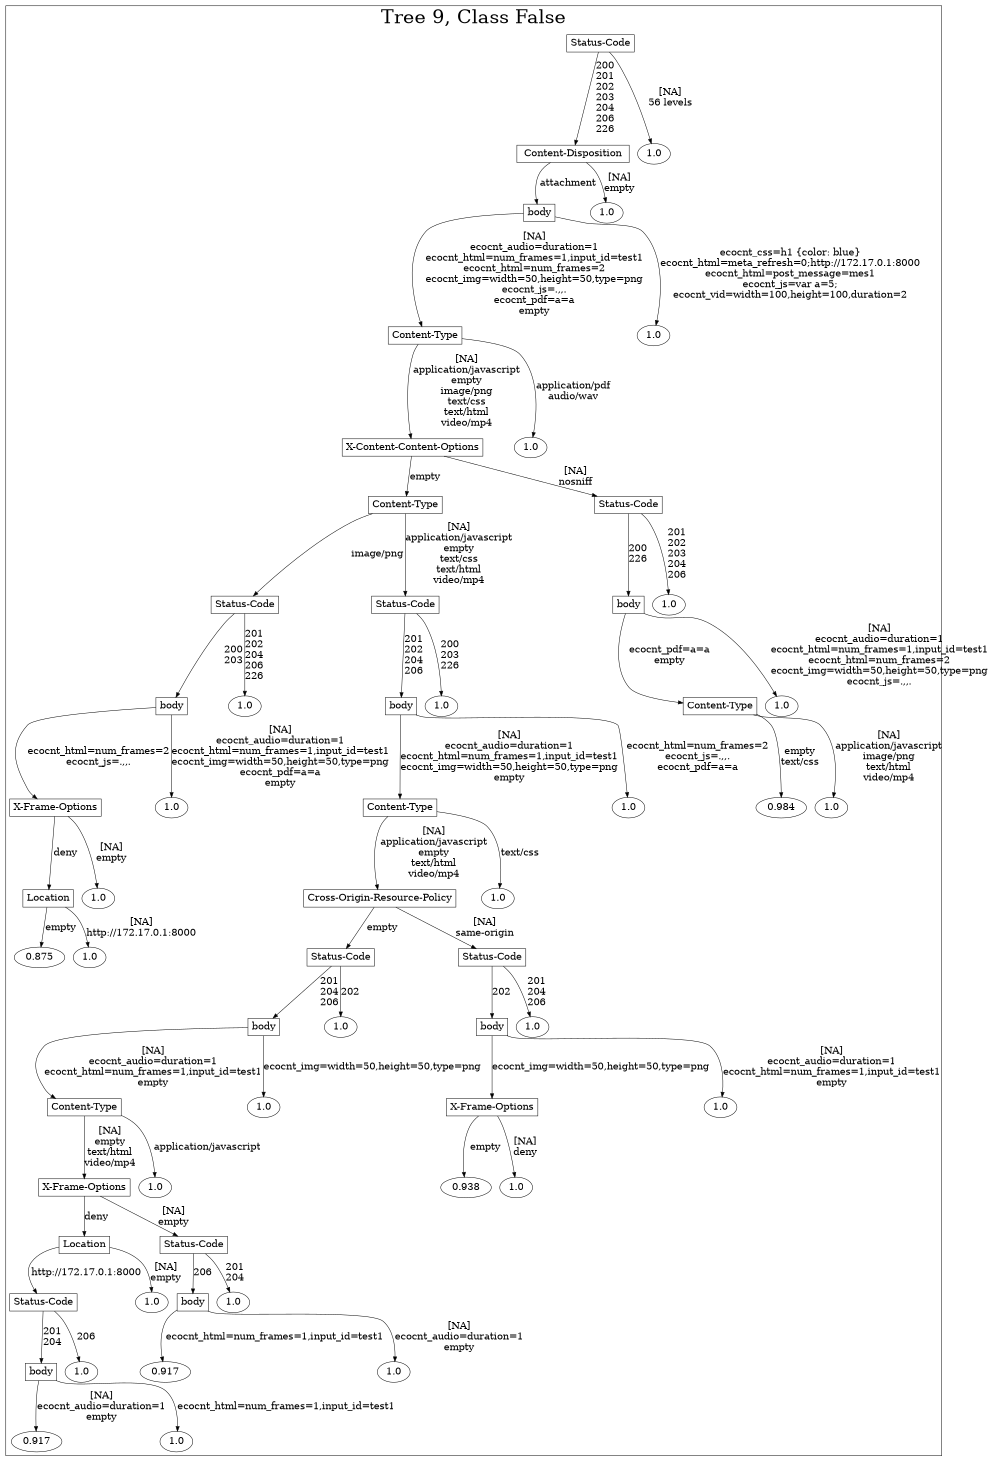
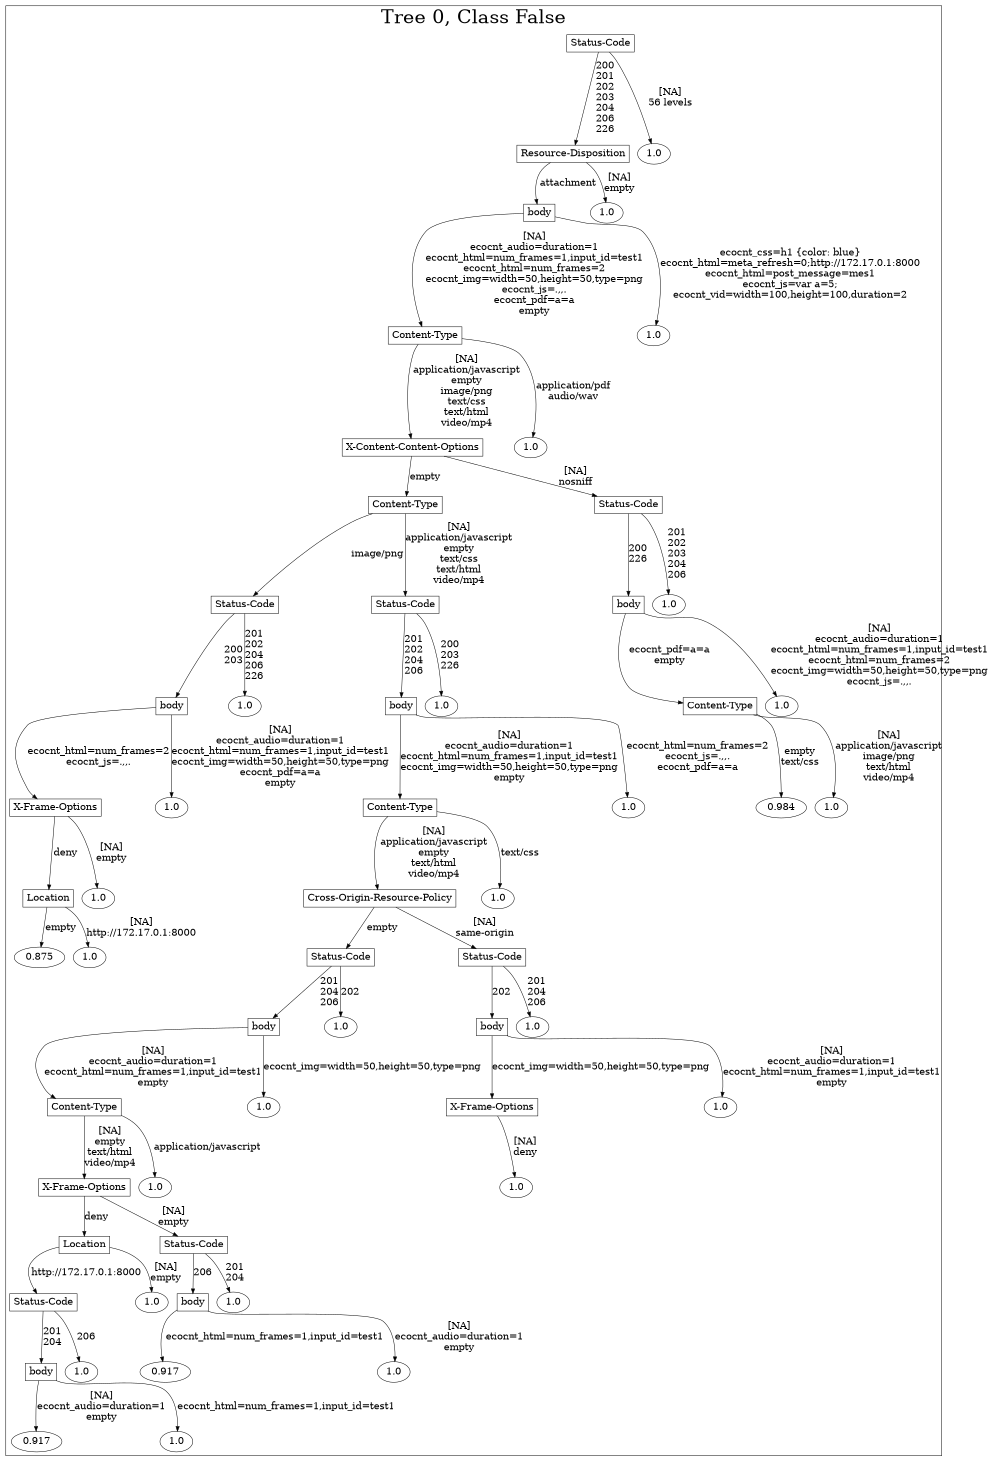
  digraph {
    node [fontsize=20]
    edge [fontsize=20]
    n1 [label="Status-Code" shape=box]
-   n2 [label="Content-Disposition" shape=box]
+   n2 [label="Resource-Disposition" shape=box]
    n3 [label=1.0]
    n4 [label=body shape=box]
    n5 [label=1.0]
    n6 [label="Content-Type" shape=box]
    n7 [label=1.0]
    n8 [label="X-Content-Content-Options" shape=box]
    n9 [label=1.0]
    n10 [label="Content-Type" shape=box]
    n11 [label="Status-Code" shape=box]
    n12 [label="Status-Code" shape=box]
    n13 [label="Status-Code" shape=box]
    n14 [label=body shape=box]
    n15 [label=1.0]
    n16 [label=body shape=box]
    n17 [label=1.0]
    n18 [label=body shape=box]
    n19 [label=1.0]
    n20 [label="Content-Type" shape=box]
    n21 [label=1.0]
    n22 [label="X-Frame-Options" shape=box]
    n23 [label=1.0]
    n24 [label="Content-Type" shape=box]
    n25 [label=1.0]
    n26 [label=0.984]
    n27 [label=1.0]
    n28 [label=Location shape=box]
    n29 [label=1.0]
    n30 [label="Cross-Origin-Resource-Policy" shape=box]
    n31 [label=1.0]
    n32 [label=0.875]
    n33 [label=1.0]
    n34 [label="Status-Code" shape=box]
    n35 [label="Status-Code" shape=box]
    n36 [label=body shape=box]
    n37 [label=1.0]
    n38 [label=body shape=box]
    n39 [label=1.0]
    n40 [label="Content-Type" shape=box]
    n41 [label=1.0]
    n42 [label="X-Frame-Options" shape=box]
    n43 [label=1.0]
    n44 [label="X-Frame-Options" shape=box]
    n45 [label=1.0]
-   n46 [label=0.938]
    n47 [label=1.0]
    n48 [label=Location shape=box]
    n49 [label="Status-Code" shape=box]
    n50 [label="Status-Code" shape=box]
    n51 [label=1.0]
    n52 [label=body shape=box]
    n53 [label=1.0]
    n54 [label=body shape=box]
    n55 [label=1.0]
    n56 [label=0.917]
    n57 [label=1.0]
    n58 [label=0.917]
    n59 [label=1.0]
    subgraph cluster_1 {
      fontsize=40
-     label="Tree 9, Class False"
+     label="Tree 0, Class False"
      subgraph sub_2 {
        fontsize=40
        label="Tree 0, Class False"
        n1
      }
      subgraph sub_3 {
        fontsize=40
        label="Tree 0, Class False"
        n2
        n3
      }
      subgraph sub_4 {
        fontsize=40
        label="Tree 0, Class False"
        n4
        n5
      }
      subgraph sub_5 {
        fontsize=40
        label="Tree 0, Class False"
        n6
        n7
      }
      subgraph sub_6 {
        fontsize=40
        label="Tree 0, Class False"
        n8
        n9
      }
      subgraph sub_7 {
        fontsize=40
        label="Tree 0, Class False"
        n10
        n11
      }
      subgraph sub_8 {
        fontsize=40
        label="Tree 0, Class False"
        n12
        n13
        n14
        n15
      }
      subgraph sub_9 {
        fontsize=40
        label="Tree 0, Class False"
        n16
        n17
        n18
        n19
        n20
        n21
      }
      subgraph sub_10 {
        fontsize=40
        label="Tree 0, Class False"
        n22
        n23
        n24
        n25
        n26
        n27
      }
      subgraph sub_11 {
        fontsize=40
        label="Tree 0, Class False"
        n28
        n29
        n30
        n31
      }
      subgraph sub_12 {
        fontsize=40
        label="Tree 0, Class False"
        n32
        n33
        n34
        n35
      }
      subgraph sub_13 {
        fontsize=40
        label="Tree 0, Class False"
        n36
        n37
        n38
        n39
      }
      subgraph sub_14 {
        fontsize=40
        label="Tree 0, Class False"
        n40
        n41
        n42
        n43
      }
      subgraph sub_15 {
        fontsize=40
        label="Tree 0, Class False"
        n44
        n45
-       n46
        n47
      }
      subgraph sub_16 {
        fontsize=40
        label="Tree 0, Class False"
        n48
        n49
      }
      subgraph sub_17 {
        fontsize=40
        label="Tree 0, Class False"
        n50
        n51
        n52
        n53
      }
      subgraph sub_18 {
        fontsize=40
        label="Tree 0, Class False"
        n54
        n55
        n56
        n57
      }
      subgraph sub_19 {
        fontsize=40
        label="Tree 0, Class False"
        n58
        n59
      }
    }
    n1 -> n2 [label="200\n201\n202\n203\n204\n206\n226\n"]
    n1 -> n3 [label="[NA]\n56 levels\n"]
    n2 -> n4 [label="attachment\n"]
    n2 -> n5 [label="[NA]\nempty\n"]
    n4 -> n6 [label="[NA]\necocnt_audio=duration=1\necocnt_html=num_frames=1,input_id=test1\necocnt_html=num_frames=2\necocnt_img=width=50,height=50,type=png\necocnt_js=.,,.\necocnt_pdf=a=a\nempty\n"]
    n4 -> n7 [label="ecocnt_css=h1 {color: blue}\necocnt_html=meta_refresh=0;http://172.17.0.1:8000\necocnt_html=post_message=mes1\necocnt_js=var a=5;\necocnt_vid=width=100,height=100,duration=2\n"]
    n6 -> n8 [label="[NA]\napplication/javascript\nempty\nimage/png\ntext/css\ntext/html\nvideo/mp4\n"]
    n6 -> n9 [label="application/pdf\naudio/wav\n"]
    n8 -> n10 [label="empty\n"]
    n8 -> n11 [label="[NA]\nnosniff\n"]
    n10 -> n12 [label="image/png\n"]
    n10 -> n13 [label="[NA]\napplication/javascript\nempty\ntext/css\ntext/html\nvideo/mp4\n"]
    n11 -> n14 [label="200\n226\n"]
    n11 -> n15 [label="201\n202\n203\n204\n206\n"]
    n12 -> n16 [label="200\n203\n"]
    n12 -> n17 [label="201\n202\n204\n206\n226\n"]
    n13 -> n18 [label="201\n202\n204\n206\n"]
    n13 -> n19 [label="200\n203\n226\n"]
    n14 -> n20 [label="ecocnt_pdf=a=a\nempty\n"]
    n14 -> n21 [label="[NA]\necocnt_audio=duration=1\necocnt_html=num_frames=1,input_id=test1\necocnt_html=num_frames=2\necocnt_img=width=50,height=50,type=png\necocnt_js=.,,.\n"]
    n16 -> n22 [label="ecocnt_html=num_frames=2\necocnt_js=.,,.\n"]
    n16 -> n23 [label="[NA]\necocnt_audio=duration=1\necocnt_html=num_frames=1,input_id=test1\necocnt_img=width=50,height=50,type=png\necocnt_pdf=a=a\nempty\n"]
    n18 -> n24 [label="[NA]\necocnt_audio=duration=1\necocnt_html=num_frames=1,input_id=test1\necocnt_img=width=50,height=50,type=png\nempty\n"]
    n18 -> n25 [label="ecocnt_html=num_frames=2\necocnt_js=.,,.\necocnt_pdf=a=a\n"]
    n20 -> n26 [label="empty\ntext/css\n"]
    n20 -> n27 [label="[NA]\napplication/javascript\nimage/png\ntext/html\nvideo/mp4\n"]
    n22 -> n28 [label="deny\n"]
    n22 -> n29 [label="[NA]\nempty\n"]
    n24 -> n30 [label="[NA]\napplication/javascript\nempty\ntext/html\nvideo/mp4\n"]
    n24 -> n31 [label="text/css\n"]
    n28 -> n32 [label="empty\n"]
    n28 -> n33 [label="[NA]\nhttp://172.17.0.1:8000\n"]
    n30 -> n34 [label="empty\n"]
    n30 -> n35 [label="[NA]\nsame-origin\n"]
    n34 -> n36 [label="201\n204\n206\n"]
    n34 -> n37 [label="202\n"]
    n35 -> n38 [label="202\n"]
    n35 -> n39 [label="201\n204\n206\n"]
    n36 -> n40 [label="[NA]\necocnt_audio=duration=1\necocnt_html=num_frames=1,input_id=test1\nempty\n"]
    n36 -> n41 [label="ecocnt_img=width=50,height=50,type=png\n"]
    n38 -> n42 [label="ecocnt_img=width=50,height=50,type=png\n"]
    n38 -> n43 [label="[NA]\necocnt_audio=duration=1\necocnt_html=num_frames=1,input_id=test1\nempty\n"]
    n40 -> n44 [label="[NA]\nempty\ntext/html\nvideo/mp4\n"]
    n40 -> n45 [label="application/javascript\n"]
-   n42 -> n46 [label="empty\n"]
    n42 -> n47 [label="[NA]\ndeny\n"]
    n44 -> n48 [label="deny\n"]
    n44 -> n49 [label="[NA]\nempty\n"]
    n48 -> n50 [label="http://172.17.0.1:8000\n"]
    n48 -> n51 [label="[NA]\nempty\n"]
    n49 -> n52 [label="206\n"]
    n49 -> n53 [label="201\n204\n"]
    n50 -> n54 [label="201\n204\n"]
    n50 -> n55 [label="206\n"]
    n52 -> n56 [label="ecocnt_html=num_frames=1,input_id=test1\n"]
    n52 -> n57 [label="[NA]\necocnt_audio=duration=1\nempty\n"]
    n54 -> n58 [label="[NA]\necocnt_audio=duration=1\nempty\n"]
    n54 -> n59 [label="ecocnt_html=num_frames=1,input_id=test1\n"]
  }
